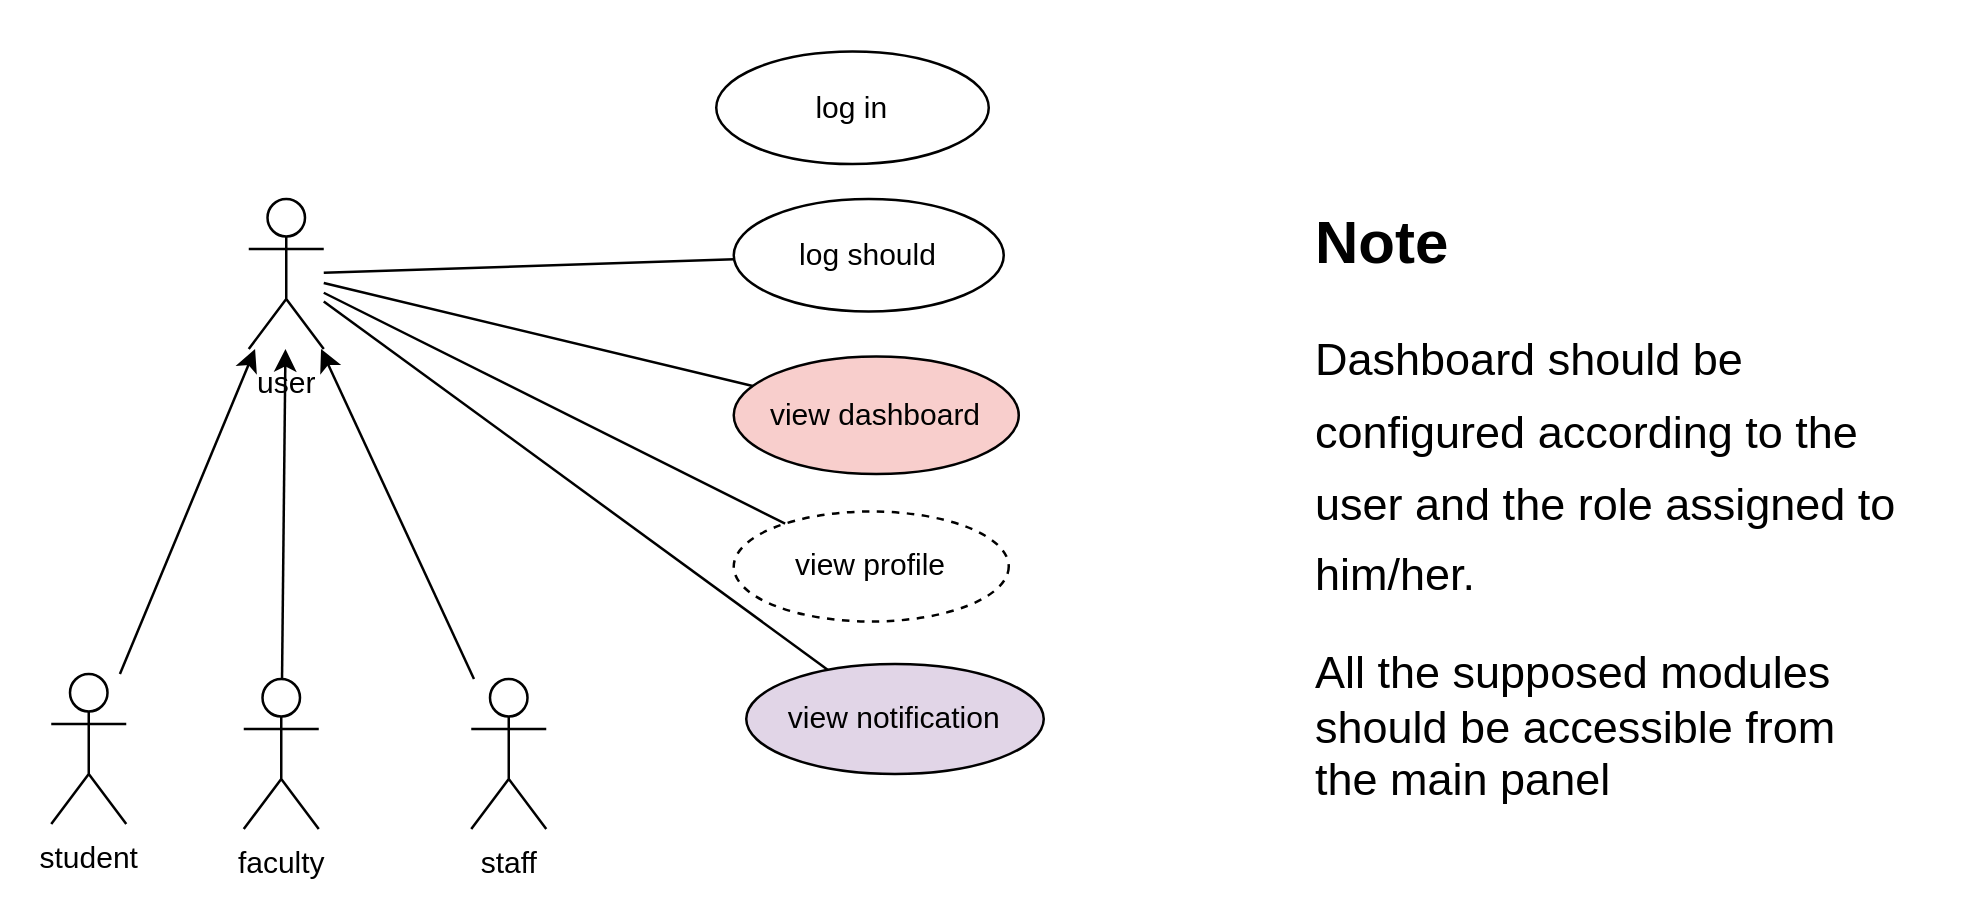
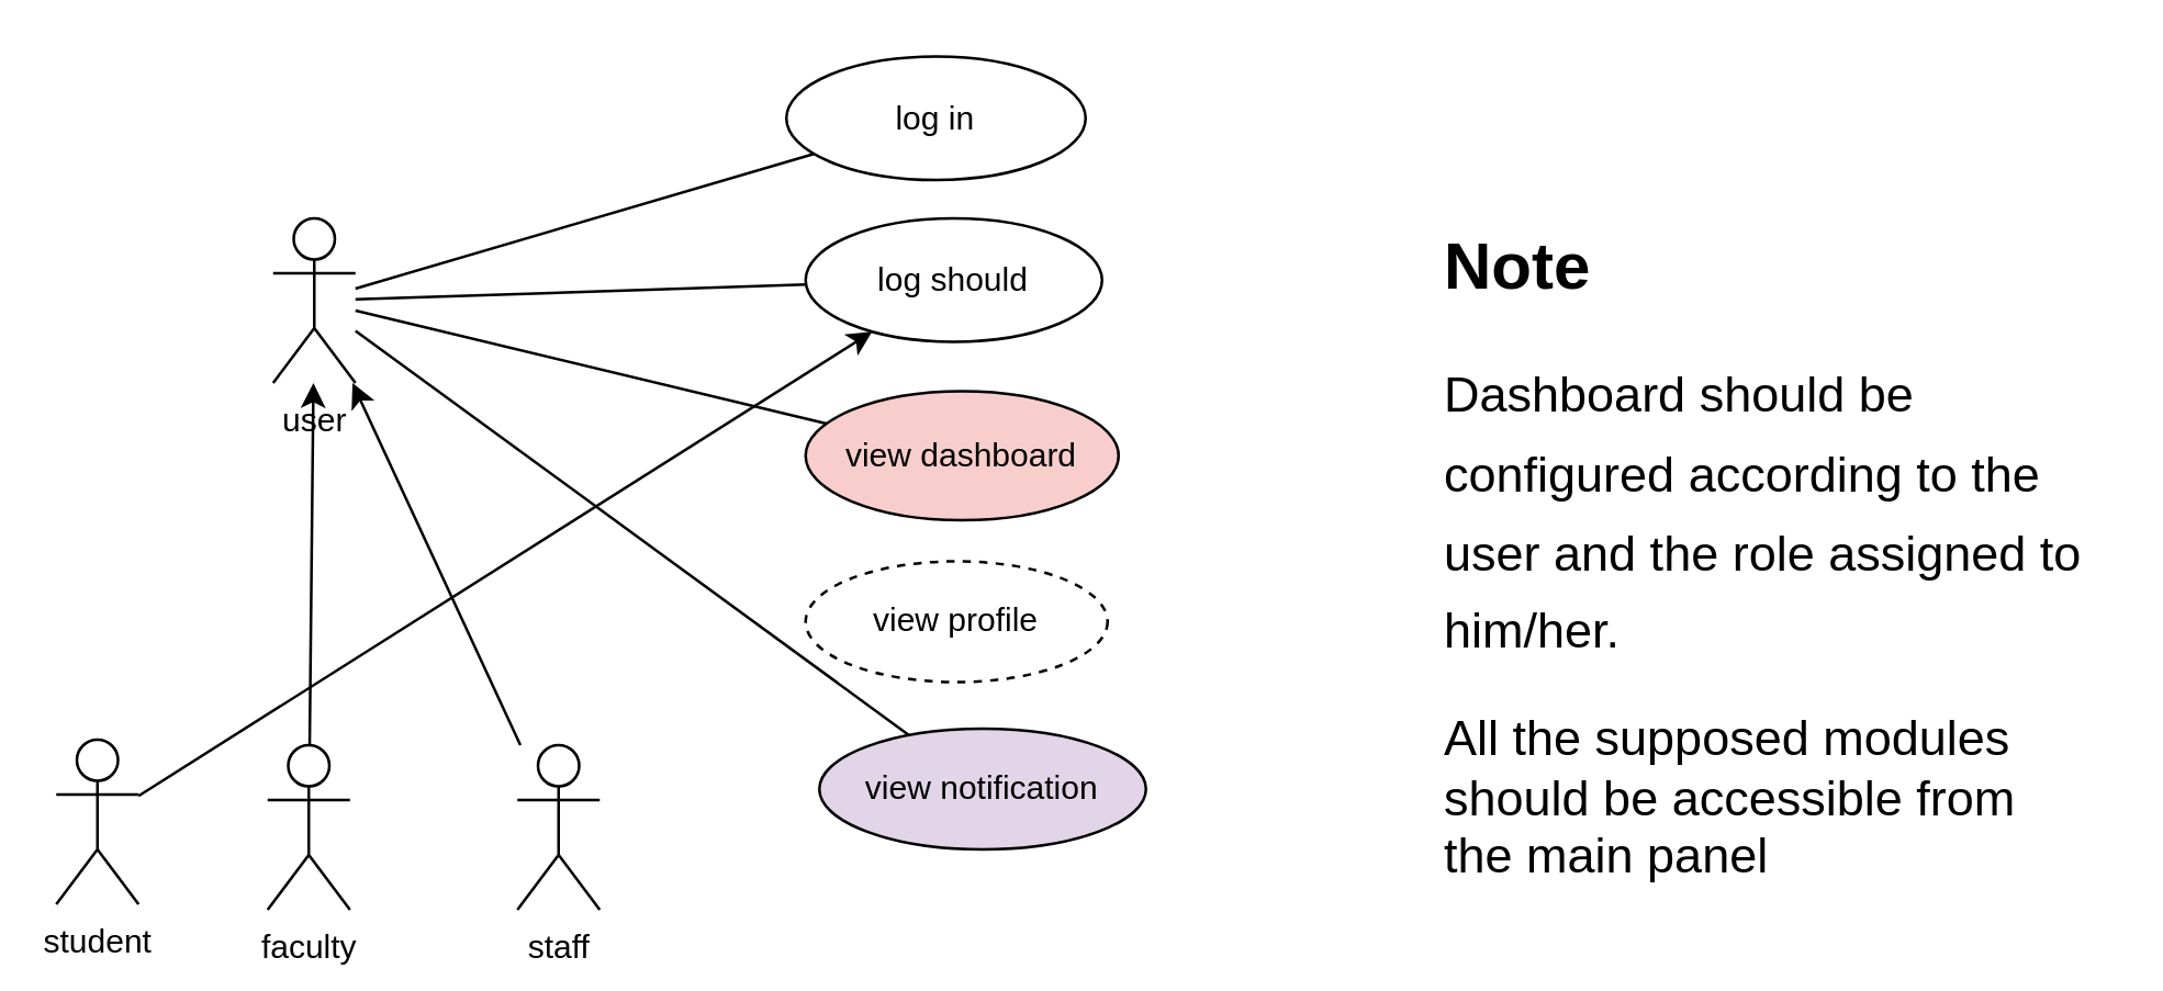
  <mxCell id="0" />
  <mxCell id="1" parent="0" />
  <mxCell id="2" value="user" style="shape=umlActor;verticalLabelPosition=bottom;verticalAlign=top;html=1;outlineConnect=0;" vertex="1" parent="1"><mxGeometry x="99" y="79" width="30" height="60" as="geometry" /></mxCell>
  <mxCell id="3" value="student" style="shape=umlActor;verticalLabelPosition=bottom;verticalAlign=top;html=1;outlineConnect=0;" vertex="1" parent="1"><mxGeometry x="20" y="269" width="30" height="60" as="geometry" /></mxCell>
  <mxCell id="4" value="faculty" style="shape=umlActor;verticalLabelPosition=bottom;verticalAlign=top;html=1;outlineConnect=0;" vertex="1" parent="1"><mxGeometry x="97" y="271" width="30" height="60" as="geometry" /></mxCell>
  <mxCell id="5" value="staff" style="shape=umlActor;verticalLabelPosition=bottom;verticalAlign=top;html=1;outlineConnect=0;" vertex="1" parent="1"><mxGeometry x="188" y="271" width="30" height="60" as="geometry" /></mxCell>
- <mxCell id="6" value="" style="endArrow=classic;html=1;rounded=0;" edge="1" parent="1" source="3" target="2"><mxGeometry width="50" height="50" relative="1" as="geometry"><mxPoint x="371" y="274" as="sourcePoint" /><mxPoint x="421" y="224" as="targetPoint" /></mxGeometry></mxCell>
+ <mxCell id="6" value="" style="endArrow=classic;html=1;rounded=0;" edge="1" parent="1" source="3" target="12"><mxGeometry width="50" height="50" relative="1" as="geometry"><mxPoint x="371" y="274" as="sourcePoint" /><mxPoint x="421" y="224" as="targetPoint" /></mxGeometry></mxCell>
  <mxCell id="7" value="" style="endArrow=classic;html=1;rounded=0;" edge="1" parent="1" source="4" target="2"><mxGeometry width="50" height="50" relative="1" as="geometry"><mxPoint x="371" y="274" as="sourcePoint" /><mxPoint x="421" y="224" as="targetPoint" /></mxGeometry></mxCell>
  <mxCell id="8" value="" style="endArrow=classic;html=1;rounded=0;" edge="1" parent="1" source="5" target="2"><mxGeometry width="50" height="50" relative="1" as="geometry"><mxPoint x="371" y="274" as="sourcePoint" /><mxPoint x="421" y="224" as="targetPoint" /></mxGeometry></mxCell>
  <mxCell id="9" value="log in" style="ellipse;whiteSpace=wrap;html=1;" vertex="1" parent="1"><mxGeometry x="286" y="20" width="109" height="45" as="geometry" /></mxCell>
  <mxCell id="10" value="view dashboard" style="ellipse;whiteSpace=wrap;html=1;fillColor=#f8cecc;" vertex="1" parent="1"><mxGeometry x="293" y="142" width="114" height="47" as="geometry" /></mxCell>
  <mxCell id="11" value="view profile" style="ellipse;whiteSpace=wrap;html=1;dashed=1;" vertex="1" parent="1"><mxGeometry x="293" y="204" width="110" height="44" as="geometry" /></mxCell>
  <mxCell id="12" value="log should" style="ellipse;whiteSpace=wrap;html=1;" vertex="1" parent="1"><mxGeometry x="293" y="79" width="108" height="45" as="geometry" /></mxCell>
  <mxCell id="13" value="view notification" style="ellipse;whiteSpace=wrap;html=1;fillColor=#e1d5e7;" vertex="1" parent="1"><mxGeometry x="298" y="265" width="119" height="44" as="geometry" /></mxCell>
+ <mxCell id="14" value="" style="endArrow=none;html=1;rounded=0;" edge="1" parent="1" source="2" target="9"><mxGeometry width="50" height="50" relative="1" as="geometry"><mxPoint x="371" y="285" as="sourcePoint" /><mxPoint x="421" y="235" as="targetPoint" /></mxGeometry></mxCell>
  <mxCell id="15" value="" style="endArrow=none;html=1;rounded=0;" edge="1" parent="1" source="13" target="2"><mxGeometry width="50" height="50" relative="1" as="geometry"><mxPoint x="371" y="285" as="sourcePoint" /><mxPoint x="421" y="235" as="targetPoint" /></mxGeometry></mxCell>
  <mxCell id="16" value="" style="endArrow=none;html=1;rounded=0;" edge="1" parent="1" source="2" target="12"><mxGeometry width="50" height="50" relative="1" as="geometry"><mxPoint x="371" y="285" as="sourcePoint" /><mxPoint x="421" y="235" as="targetPoint" /></mxGeometry></mxCell>
  <mxCell id="17" value="" style="endArrow=none;html=1;rounded=0;" edge="1" parent="1" source="2" target="10"><mxGeometry width="50" height="50" relative="1" as="geometry"><mxPoint x="371" y="285" as="sourcePoint" /><mxPoint x="421" y="235" as="targetPoint" /></mxGeometry></mxCell>
- <mxCell id="18" value="" style="endArrow=none;html=1;rounded=0;" edge="1" parent="1" source="11" target="2"><mxGeometry width="50" height="50" relative="1" as="geometry"><mxPoint x="371" y="285" as="sourcePoint" /><mxPoint x="421" y="235" as="targetPoint" /></mxGeometry></mxCell>
  <mxCell id="19" value="&lt;h1&gt;&lt;span style=&quot;background-color: initial;&quot;&gt;Note&lt;/span&gt;&lt;/h1&gt;&lt;h1&gt;&lt;span style=&quot;font-weight: 400;&quot;&gt;&lt;font style=&quot;font-size: 18px;&quot;&gt;Dashboard should be configured according to the user and the role assigned to him/her.&lt;/font&gt;&lt;/span&gt;&lt;/h1&gt;&lt;div&gt;&lt;span style=&quot;font-weight: 400;&quot;&gt;&lt;font style=&quot;font-size: 18px;&quot;&gt;All the supposed modules should be accessible from the main panel&lt;/font&gt;&lt;/span&gt;&lt;/div&gt;" style="text;html=1;strokeColor=none;fillColor=none;spacing=5;spacingTop=-20;whiteSpace=wrap;overflow=hidden;rounded=0;" vertex="1" parent="1"><mxGeometry x="521" y="77" width="245" height="262" as="geometry" /></mxCell>
